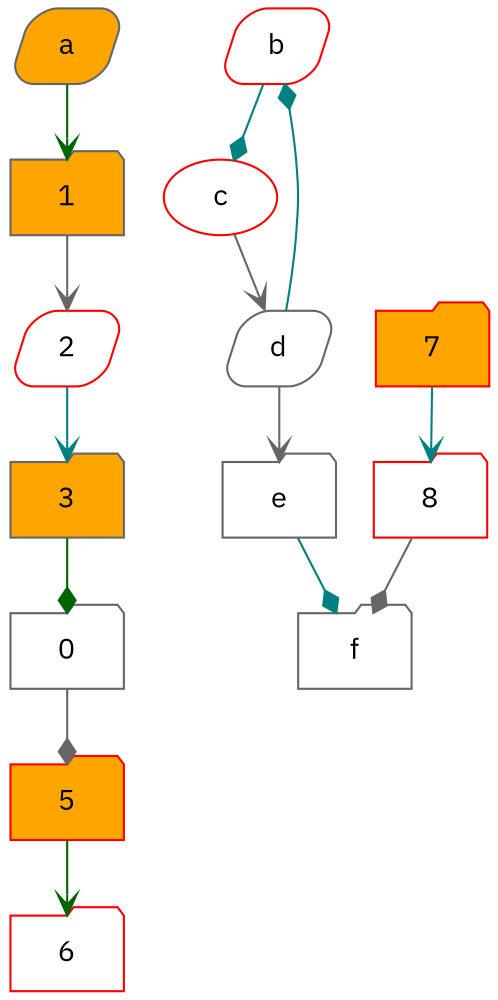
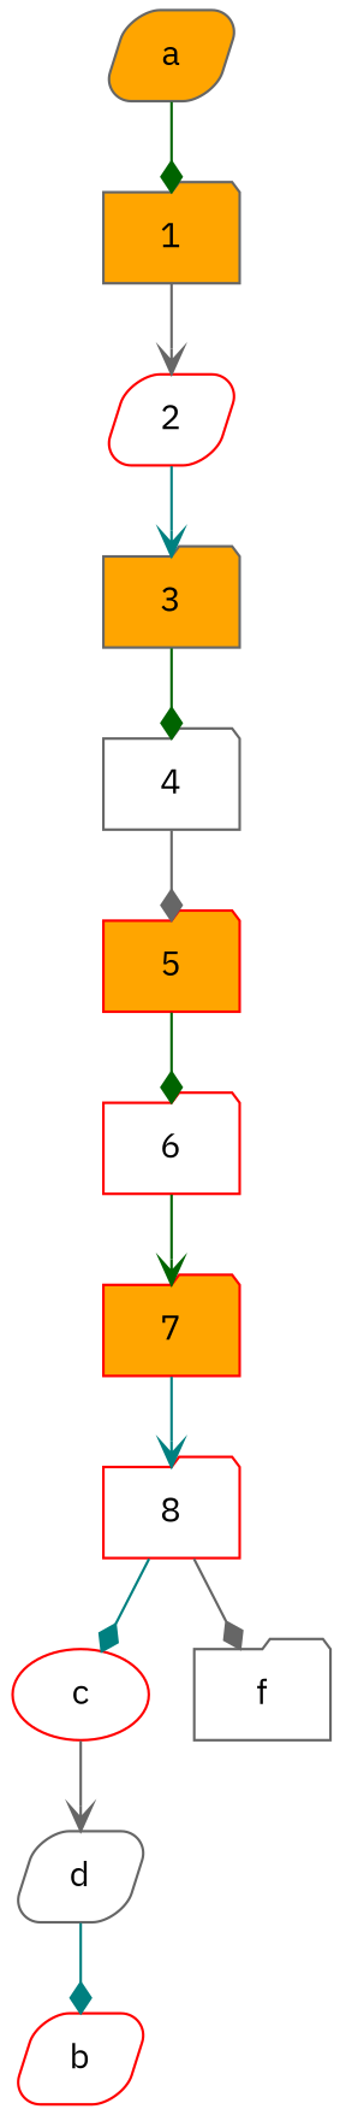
  digraph {
    fontname="IBM Plex Sans"
    node [color=gray40 fillcolor=white fontname="IBM Plex Sans" shape=folder style="filled,rounded"]
    edge [arrowhead=diamond color=gray40 fontname="IBM Plex Sans"]
    a [fillcolor=orange shape=parallelogram]
    1 [fillcolor=orange]
    b [color=red shape=parallelogram]
    c [color=red shape=ellipse]
    2 [color=red shape=parallelogram]
    d [shape=parallelogram]
-   e
    f
    3 [fillcolor=orange]
-   4 [label=0]
+   4
    5 [color=red fillcolor=orange]
    6 [color=red]
    7 [color=red fillcolor=orange]
    8 [color=red]
-   a -> 1 [arrowhead=vee color=darkgreen]
+   a -> 1 [color=darkgreen]
    1 -> 2 [arrowhead=vee]
-   b -> c [color=teal]
+   8 -> c [color=teal]
    c -> d [arrowhead=vee]
    2 -> 3 [arrowhead=vee color=teal]
    d -> b [color=teal]
-   d -> e [arrowhead=vee]
-   e -> f [color=teal]
    3 -> 4 [color=darkgreen]
    4 -> 5
-   5 -> 6 [arrowhead=vee color=darkgreen]
+   5 -> 6 [color=darkgreen]
+   6 -> 7 [arrowhead=vee color=darkgreen]
    7 -> 8 [arrowhead=vee color=teal]
    8 -> f
  }
